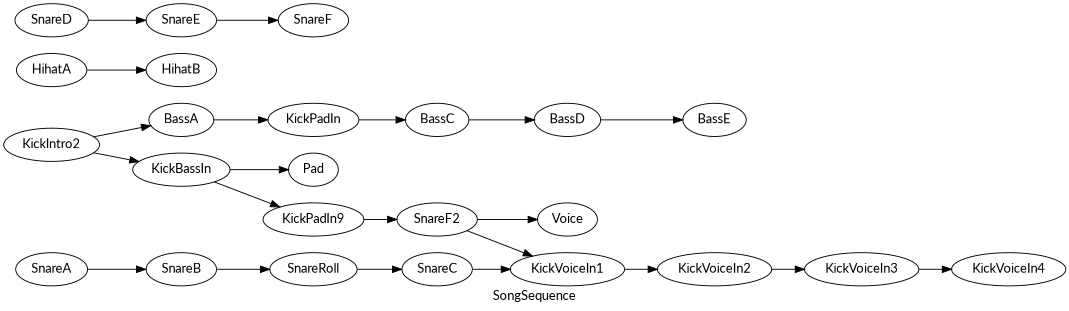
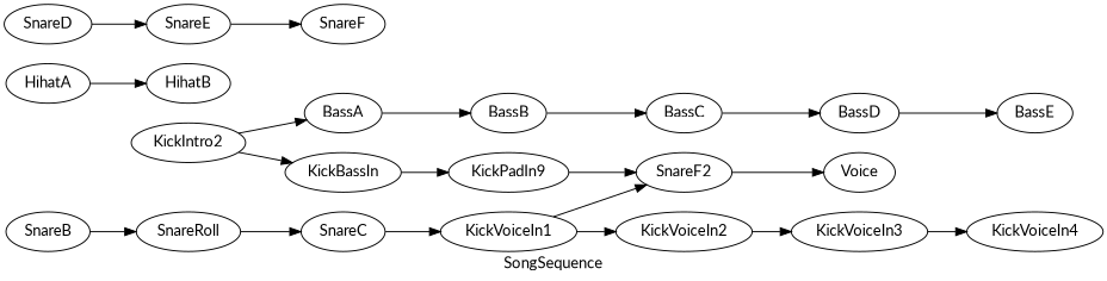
  digraph {
    fontname=Lato
    label=SongSequence
    rankdir=LR
    node [fontname=Lato]
    edge [fontname=Lato]
    KickIntro2
    KickBassIn
    BassA
-   SnareA
    SnareB
    HihatA
    HihatB
    n8 [label=KickPadIn9]
-   Pad
-   BassB [label=KickPadIn]
+   BassB
    SnareRoll
    n12 [label=SnareF2]
    BassC
    Voice
    KickVoiceIn1
    KickVoiceIn2
    SnareC
    KickVoiceIn3
    BassD
    SnareD
    SnareE
    KickVoiceIn4
    BassE
    SnareF
    KickIntro2 -> KickBassIn
    KickIntro2 -> BassA
    KickBassIn -> n8
-   KickBassIn -> Pad
    BassA -> BassB
-   SnareA -> SnareB
    SnareB -> SnareRoll
    HihatA -> HihatB
    n8 -> n12
    BassB -> BassC
    SnareRoll -> SnareC
    n12 -> Voice
-   n12 -> KickVoiceIn1
+   KickVoiceIn1 -> n12
    BassC -> BassD
    KickVoiceIn1 -> KickVoiceIn2
    KickVoiceIn2 -> KickVoiceIn3
    SnareC -> KickVoiceIn1
    KickVoiceIn3 -> KickVoiceIn4
    BassD -> BassE
    SnareD -> SnareE
    SnareE -> SnareF
  }
